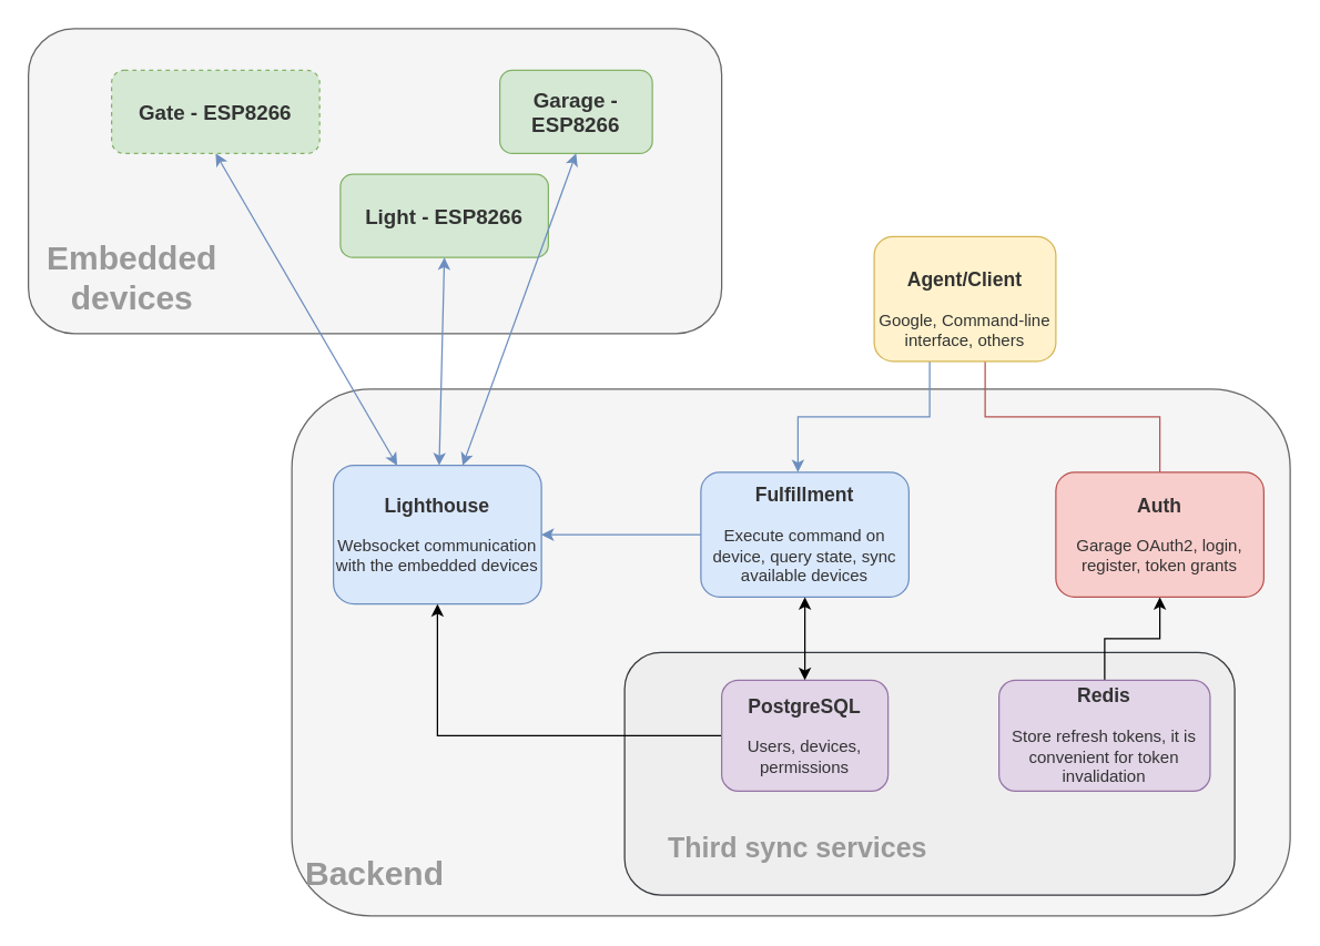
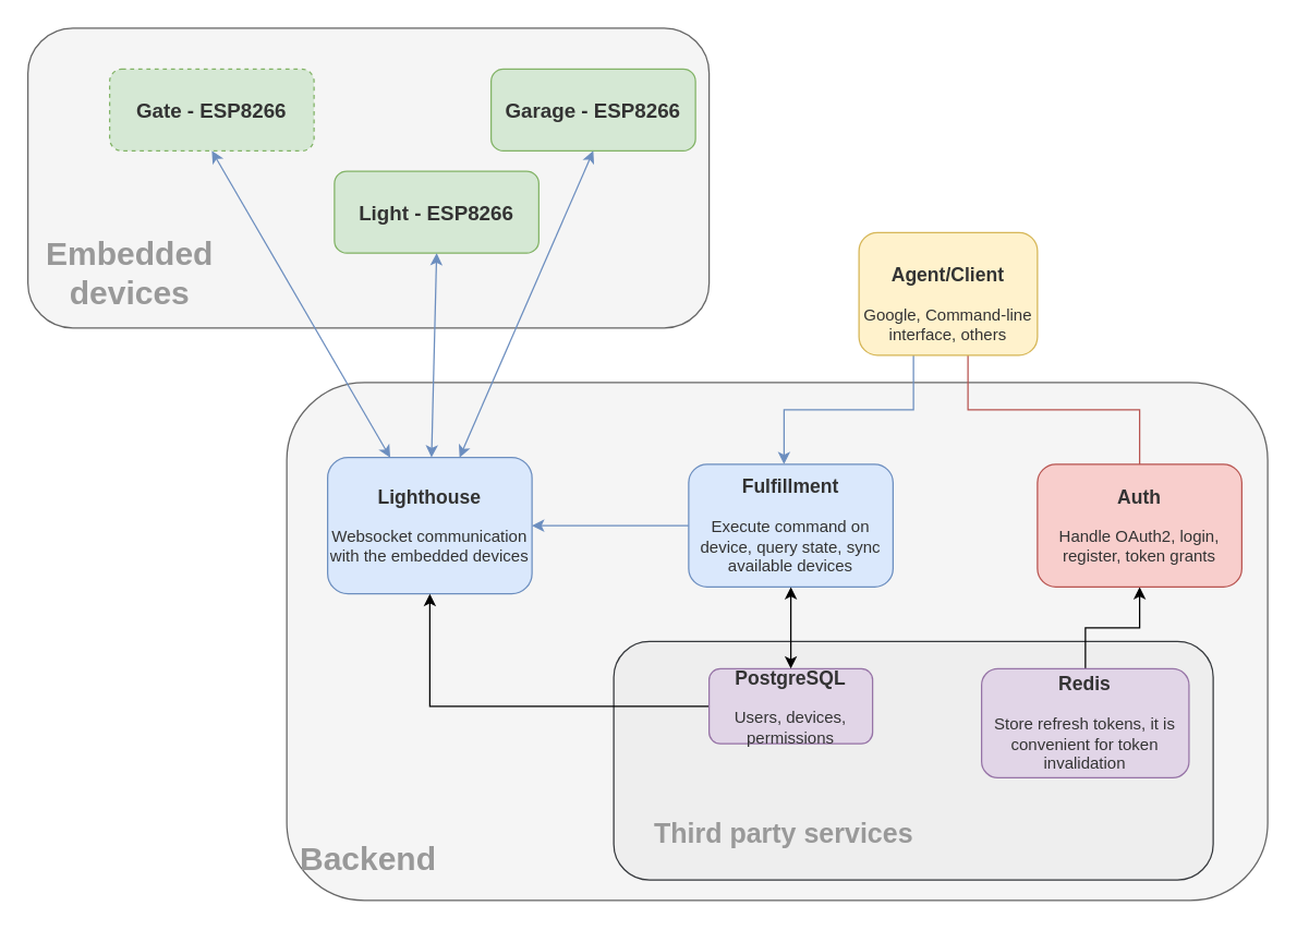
  <mxCell id="0" />
  <mxCell id="1" parent="0" />
  <mxCell id="2" value="" style="rounded=1;whiteSpace=wrap;html=1;glass=0;fillColor=#f5f5f5;strokeColor=#666666;fontColor=#333333;" vertex="1" parent="1"><mxGeometry x="20" y="20" width="500" height="220" as="geometry" /></mxCell>
  <mxCell id="3" value="" style="rounded=1;whiteSpace=wrap;html=1;fillColor=#f5f5f5;strokeColor=#666666;fontColor=#333333;" vertex="1" parent="1"><mxGeometry x="210" y="280" width="720" height="380" as="geometry" /></mxCell>
  <mxCell id="4" value="&lt;h3&gt;&lt;font&gt;Lighthouse&lt;/font&gt;&lt;/h3&gt;&lt;div&gt;Websocket communication with the embedded devices&lt;/div&gt;&lt;div&gt;&lt;br&gt;&lt;/div&gt;" style="rounded=1;whiteSpace=wrap;html=1;fillColor=#dae8fc;strokeColor=#6c8ebf;fontColor=#333333;" vertex="1" parent="1"><mxGeometry x="240" y="335" width="150" height="100" as="geometry" /></mxCell>
  <mxCell id="5" style="edgeStyle=orthogonalEdgeStyle;rounded=0;orthogonalLoop=1;jettySize=auto;html=1;entryX=1;entryY=0.5;entryDx=0;entryDy=0;fillColor=#dae8fc;strokeColor=#6c8ebf;fontColor=#333333;" edge="1" parent="1" source="6" target="4"><mxGeometry relative="1" as="geometry" /></mxCell>
  <mxCell id="6" value="&lt;h3&gt;&lt;font&gt;Fulfillment&lt;/font&gt;&lt;/h3&gt;&lt;div&gt;Execute command on device, query state, sync available devices&lt;br&gt;&lt;/div&gt;&lt;div&gt;&lt;br&gt;&lt;/div&gt;" style="rounded=1;whiteSpace=wrap;html=1;fillColor=#dae8fc;strokeColor=#6c8ebf;fontColor=#333333;" vertex="1" parent="1"><mxGeometry x="505" y="340" width="150" height="90" as="geometry" /></mxCell>
  <mxCell id="7" value="&lt;h3 style=&quot;line-height: 120% ; font-size: 15px&quot;&gt;&lt;font style=&quot;font-size: 15px&quot;&gt;Gate - ESP8266&lt;br&gt;&lt;/font&gt;&lt;/h3&gt;" style="rounded=1;whiteSpace=wrap;html=1;fillColor=#d5e8d4;strokeColor=#82b366;fontColor=#333333;dashed=1;" vertex="1" parent="1"><mxGeometry x="80" y="50" width="150" height="60" as="geometry" /></mxCell>
- <mxCell id="8" value="&lt;h3 style=&quot;line-height: 120% ; font-size: 15px&quot;&gt;&lt;font style=&quot;font-size: 15px&quot;&gt;Garage - ESP8266&lt;br&gt;&lt;/font&gt;&lt;/h3&gt;" style="rounded=1;whiteSpace=wrap;html=1;fillColor=#d5e8d4;strokeColor=#82b366;fontColor=#333333;" vertex="1" parent="1"><mxGeometry x="360" y="50" width="110" height="60" as="geometry" /></mxCell>
+ <mxCell id="8" value="&lt;h3 style=&quot;line-height: 120% ; font-size: 15px&quot;&gt;&lt;font style=&quot;font-size: 15px&quot;&gt;Garage - ESP8266&lt;br&gt;&lt;/font&gt;&lt;/h3&gt;" style="rounded=1;whiteSpace=wrap;html=1;fillColor=#d5e8d4;strokeColor=#82b366;fontColor=#333333;" vertex="1" parent="1"><mxGeometry x="360" y="50" width="150" height="60" as="geometry" /></mxCell>
  <mxCell id="9" value="&lt;h3 style=&quot;line-height: 120% ; font-size: 15px&quot;&gt;&lt;font style=&quot;font-size: 15px&quot;&gt;Light - ESP8266&lt;br&gt;&lt;/font&gt;&lt;/h3&gt;" style="rounded=1;whiteSpace=wrap;html=1;fillColor=#d5e8d4;strokeColor=#82b366;fontColor=#333333;" vertex="1" parent="1"><mxGeometry x="245" y="125" width="150" height="60" as="geometry" /></mxCell>
  <mxCell id="10" value="" style="endArrow=classic;startArrow=classic;html=1;fillColor=#dae8fc;strokeColor=#6c8ebf;entryX=0.5;entryY=1;entryDx=0;entryDy=0;fontColor=#333333;" edge="1" parent="1" source="4" target="9"><mxGeometry width="50" height="50" relative="1" as="geometry"><mxPoint x="450" y="330" as="sourcePoint" /><mxPoint x="300" y="200" as="targetPoint" /></mxGeometry></mxCell>
  <mxCell id="11" value="" style="endArrow=classic;startArrow=classic;html=1;entryX=0.5;entryY=1;entryDx=0;entryDy=0;fillColor=#dae8fc;strokeColor=#6c8ebf;fontColor=#333333;" edge="1" parent="1" source="4" target="8"><mxGeometry width="50" height="50" relative="1" as="geometry"><mxPoint x="510" y="290" as="sourcePoint" /><mxPoint x="500" y="280" as="targetPoint" /></mxGeometry></mxCell>
  <mxCell id="12" value="" style="rounded=1;whiteSpace=wrap;html=1;glass=0;fillColor=#eeeeee;strokeColor=#36393d;fontColor=#333333;" vertex="1" parent="1"><mxGeometry x="450" y="470" width="440" height="175" as="geometry" /></mxCell>
  <mxCell id="13" value="" style="endArrow=classic;startArrow=classic;html=1;entryX=0.5;entryY=1;entryDx=0;entryDy=0;fillColor=#dae8fc;strokeColor=#6c8ebf;fontColor=#333333;" edge="1" parent="1" source="4" target="7"><mxGeometry width="50" height="50" relative="1" as="geometry"><mxPoint x="450" y="330" as="sourcePoint" /><mxPoint x="500" y="280" as="targetPoint" /></mxGeometry></mxCell>
  <mxCell id="14" style="edgeStyle=orthogonalEdgeStyle;rounded=0;orthogonalLoop=1;jettySize=auto;html=1;fontSize=20;fontColor=#999999;startArrow=none;startFill=0;" edge="1" parent="1" source="15" target="4"><mxGeometry relative="1" as="geometry" /></mxCell>
- <mxCell id="15" value="&lt;h3&gt;PostgreSQL&lt;/h3&gt;&lt;div&gt;Users, devices, permissions&lt;br&gt;&lt;/div&gt;&lt;div&gt;&lt;br&gt;&lt;/div&gt;" style="rounded=1;whiteSpace=wrap;html=1;fillColor=#e1d5e7;strokeColor=#9673a6;fontColor=#333333;" vertex="1" parent="1"><mxGeometry x="520" y="490" width="120" height="80" as="geometry" /></mxCell>
+ <mxCell id="15" value="&lt;h3&gt;PostgreSQL&lt;/h3&gt;&lt;div&gt;Users, devices, permissions&lt;br&gt;&lt;/div&gt;&lt;div&gt;&lt;br&gt;&lt;/div&gt;" style="rounded=1;whiteSpace=wrap;html=1;fillColor=#e1d5e7;strokeColor=#9673a6;fontColor=#333333;" vertex="1" parent="1"><mxGeometry x="520" y="490" width="120" height="55" as="geometry" /></mxCell>
  <mxCell id="16" style="edgeStyle=orthogonalEdgeStyle;rounded=0;orthogonalLoop=1;jettySize=auto;html=1;fillColor=#f8cecc;strokeColor=#b85450;fontColor=#333333;" edge="1" parent="1" source="18"><mxGeometry relative="1" as="geometry"><mxPoint x="836" y="351" as="targetPoint" /><Array as="points"><mxPoint x="710" y="300" /><mxPoint x="836" y="300" /></Array></mxGeometry></mxCell>
  <mxCell id="17" style="edgeStyle=orthogonalEdgeStyle;rounded=0;orthogonalLoop=1;jettySize=auto;html=1;startArrow=none;startFill=0;fillColor=#dae8fc;strokeColor=#6c8ebf;fontColor=#333333;" edge="1" parent="1" source="18" target="6"><mxGeometry relative="1" as="geometry"><Array as="points"><mxPoint x="670" y="300" /><mxPoint x="575" y="300" /></Array></mxGeometry></mxCell>
  <mxCell id="18" value="&lt;h3&gt;&lt;font&gt;Agent/Client&lt;/font&gt;&lt;br&gt;&lt;/h3&gt;&lt;div&gt;Google, Command-line interface, others&lt;/div&gt;" style="rounded=1;whiteSpace=wrap;html=1;fillColor=#fff2cc;strokeColor=#d6b656;fontColor=#333333;" vertex="1" parent="1"><mxGeometry x="630" y="170" width="131" height="90" as="geometry" /></mxCell>
  <mxCell id="19" value="" style="endArrow=classic;startArrow=classic;html=1;entryX=0.5;entryY=1;entryDx=0;entryDy=0;exitX=0.5;exitY=0;exitDx=0;exitDy=0;fontColor=#333333;" edge="1" parent="1" source="15" target="6"><mxGeometry width="50" height="50" relative="1" as="geometry"><mxPoint x="590" y="460" as="sourcePoint" /><mxPoint x="640" y="410" as="targetPoint" /></mxGeometry></mxCell>
  <mxCell id="20" style="edgeStyle=orthogonalEdgeStyle;rounded=0;orthogonalLoop=1;jettySize=auto;html=1;fontSize=20;fontColor=#999999;startArrow=none;startFill=0;" edge="1" parent="1" source="21" target="22"><mxGeometry relative="1" as="geometry" /></mxCell>
  <mxCell id="21" value="&lt;h3&gt;Redis&lt;/h3&gt;&lt;div&gt;Store refresh tokens, it is convenient for token invalidation&lt;br&gt;&lt;/div&gt;&lt;div&gt;&lt;br&gt;&lt;/div&gt;" style="rounded=1;whiteSpace=wrap;html=1;fillColor=#e1d5e7;strokeColor=#9673a6;fontColor=#333333;" vertex="1" parent="1"><mxGeometry x="720" y="490" width="152.25" height="80" as="geometry" /></mxCell>
- <mxCell id="22" value="&lt;h3&gt;&lt;font&gt;Auth&lt;/font&gt;&lt;/h3&gt;&lt;div&gt;Garage OAuth2, login, register, token grants&lt;br&gt;&lt;/div&gt;&lt;div&gt;&lt;br&gt;&lt;/div&gt;" style="rounded=1;whiteSpace=wrap;html=1;fillColor=#f8cecc;strokeColor=#b85450;fontColor=#333333;" vertex="1" parent="1"><mxGeometry x="761" y="340" width="150" height="90" as="geometry" /></mxCell>
+ <mxCell id="22" value="&lt;h3&gt;&lt;font&gt;Auth&lt;/font&gt;&lt;/h3&gt;&lt;div&gt;Handle OAuth2, login, register, token grants&lt;br&gt;&lt;/div&gt;&lt;div&gt;&lt;br&gt;&lt;/div&gt;" style="rounded=1;whiteSpace=wrap;html=1;fillColor=#f8cecc;strokeColor=#b85450;fontColor=#333333;" vertex="1" parent="1"><mxGeometry x="761" y="340" width="150" height="90" as="geometry" /></mxCell>
  <mxCell id="23" value="&lt;h1&gt;&lt;font&gt;Backend&lt;/font&gt;&lt;/h1&gt;" style="text;html=1;strokeColor=none;fillColor=none;align=center;verticalAlign=middle;whiteSpace=wrap;rounded=0;glass=0;fontColor=#999999;" vertex="1" parent="1"><mxGeometry x="215" y="610" width="110" height="40" as="geometry" /></mxCell>
  <mxCell id="24" value="&lt;h1&gt;&lt;font&gt;Embedded devices&lt;/font&gt;&lt;br&gt;&lt;/h1&gt;" style="text;html=1;strokeColor=none;fillColor=none;align=center;verticalAlign=middle;whiteSpace=wrap;rounded=0;glass=0;fontColor=#999999;" vertex="1" parent="1"><mxGeometry x="40" y="180" width="110" height="40" as="geometry" /></mxCell>
- <mxCell id="25" value="&lt;h1 style=&quot;font-size: 20px;&quot;&gt;&lt;font style=&quot;font-size: 20px;&quot;&gt;Third sync services&lt;/font&gt;&lt;br style=&quot;font-size: 20px;&quot;&gt;&lt;/h1&gt;" style="text;html=1;strokeColor=none;fillColor=none;align=center;verticalAlign=middle;whiteSpace=wrap;rounded=0;glass=0;fontSize=20;fontColor=#999999;" vertex="1" parent="1"><mxGeometry x="470" y="590" width="210" height="40" as="geometry" /></mxCell>
+ <mxCell id="25" value="&lt;h1 style=&quot;font-size: 20px;&quot;&gt;&lt;font style=&quot;font-size: 20px;&quot;&gt;Third party services&lt;/font&gt;&lt;br style=&quot;font-size: 20px;&quot;&gt;&lt;/h1&gt;" style="text;html=1;strokeColor=none;fillColor=none;align=center;verticalAlign=middle;whiteSpace=wrap;rounded=0;glass=0;fontSize=20;fontColor=#999999;" vertex="1" parent="1"><mxGeometry x="470" y="590" width="210" height="40" as="geometry" /></mxCell>
